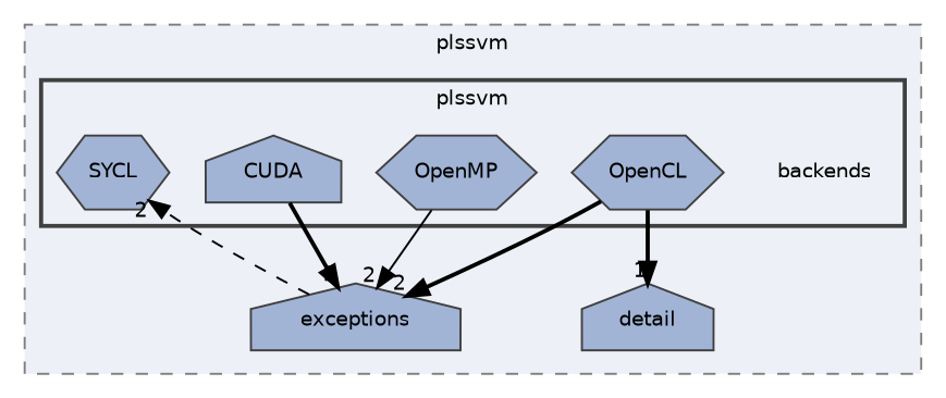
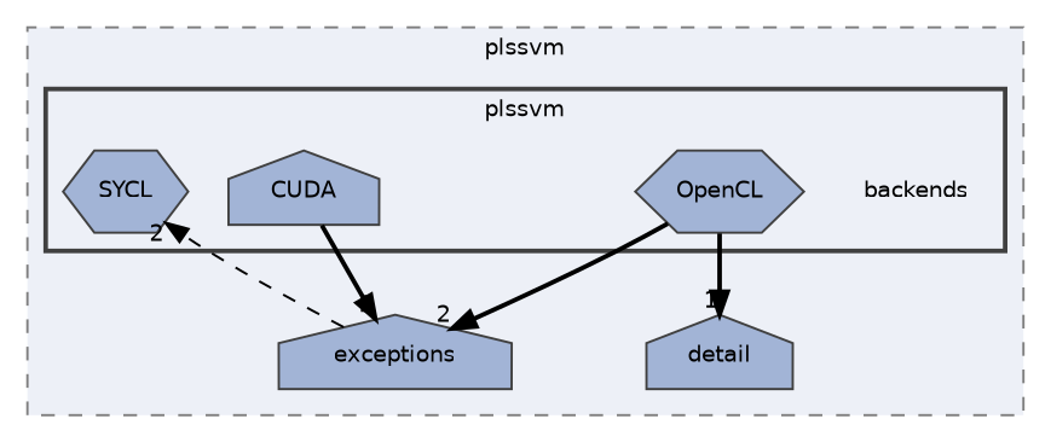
  digraph {
    compound=true
    node [fontname=Helvetica fontsize=10 shape=house color=grey25 fillcolor="#a2b4d6" style="filled,"]
    edge [fontname=Helvetica fontsize=10 headlabel=2 labeldistance=1.5 labelfontname=Helvetica labelfontsize=10 style=bold]
    n1 [label=backends shape=plaintext color="" fillcolor="" style=""]
    n2 [label=CUDA]
    n3 [label=OpenCL shape=hexagon]
-   n4 [label=OpenMP shape=hexagon]
    n5 [label=SYCL shape=hexagon]
    n6 [label=exceptions]
    n7 [label=detail]
    subgraph cluster_1 {
      bgcolor="#edf0f7"
      fontname=Helvetica
      fontsize=10
      label=plssvm
      pencolor=grey50
      style="filled,dashed,"
      n6
      n7
      subgraph cluster_2 {
        bgcolor="#edf0f7"
        fontname=Helvetica
        fontsize=10
        label=plssvm
        pencolor=grey25
        style="filled,bold,"
        n1
        n2
        n3
-       n4
        n5
      }
    }
    n2 -> n6
    n3 -> n6
    n3 -> n7 [headlabel=1]
-   n4 -> n6 [style=solid]
    n6 -> n5 [style=dashed]
  }
